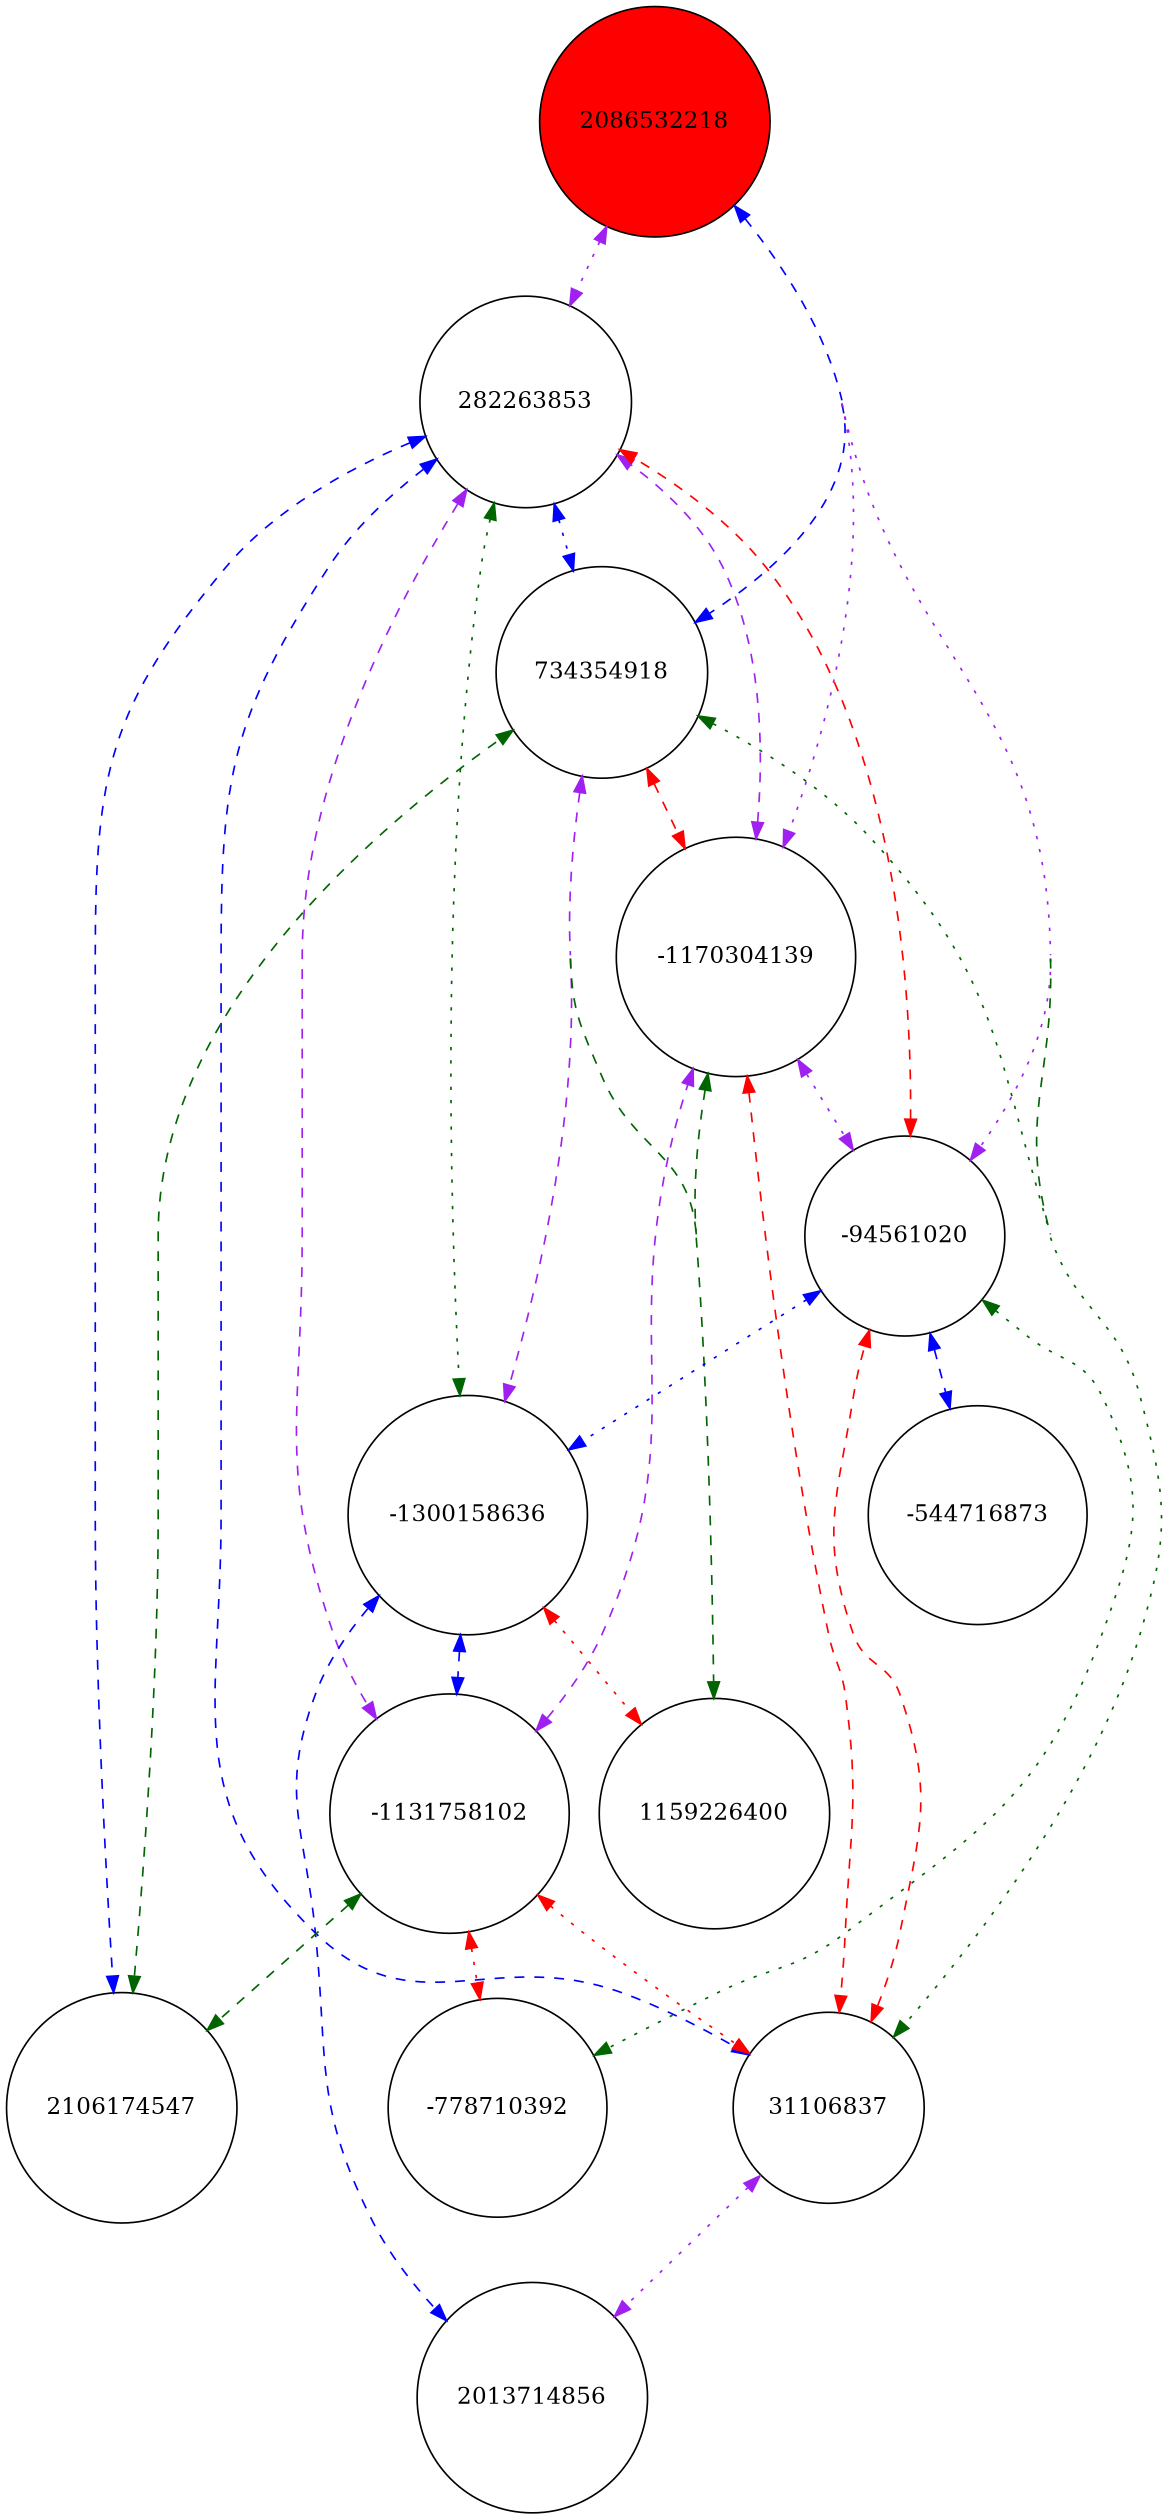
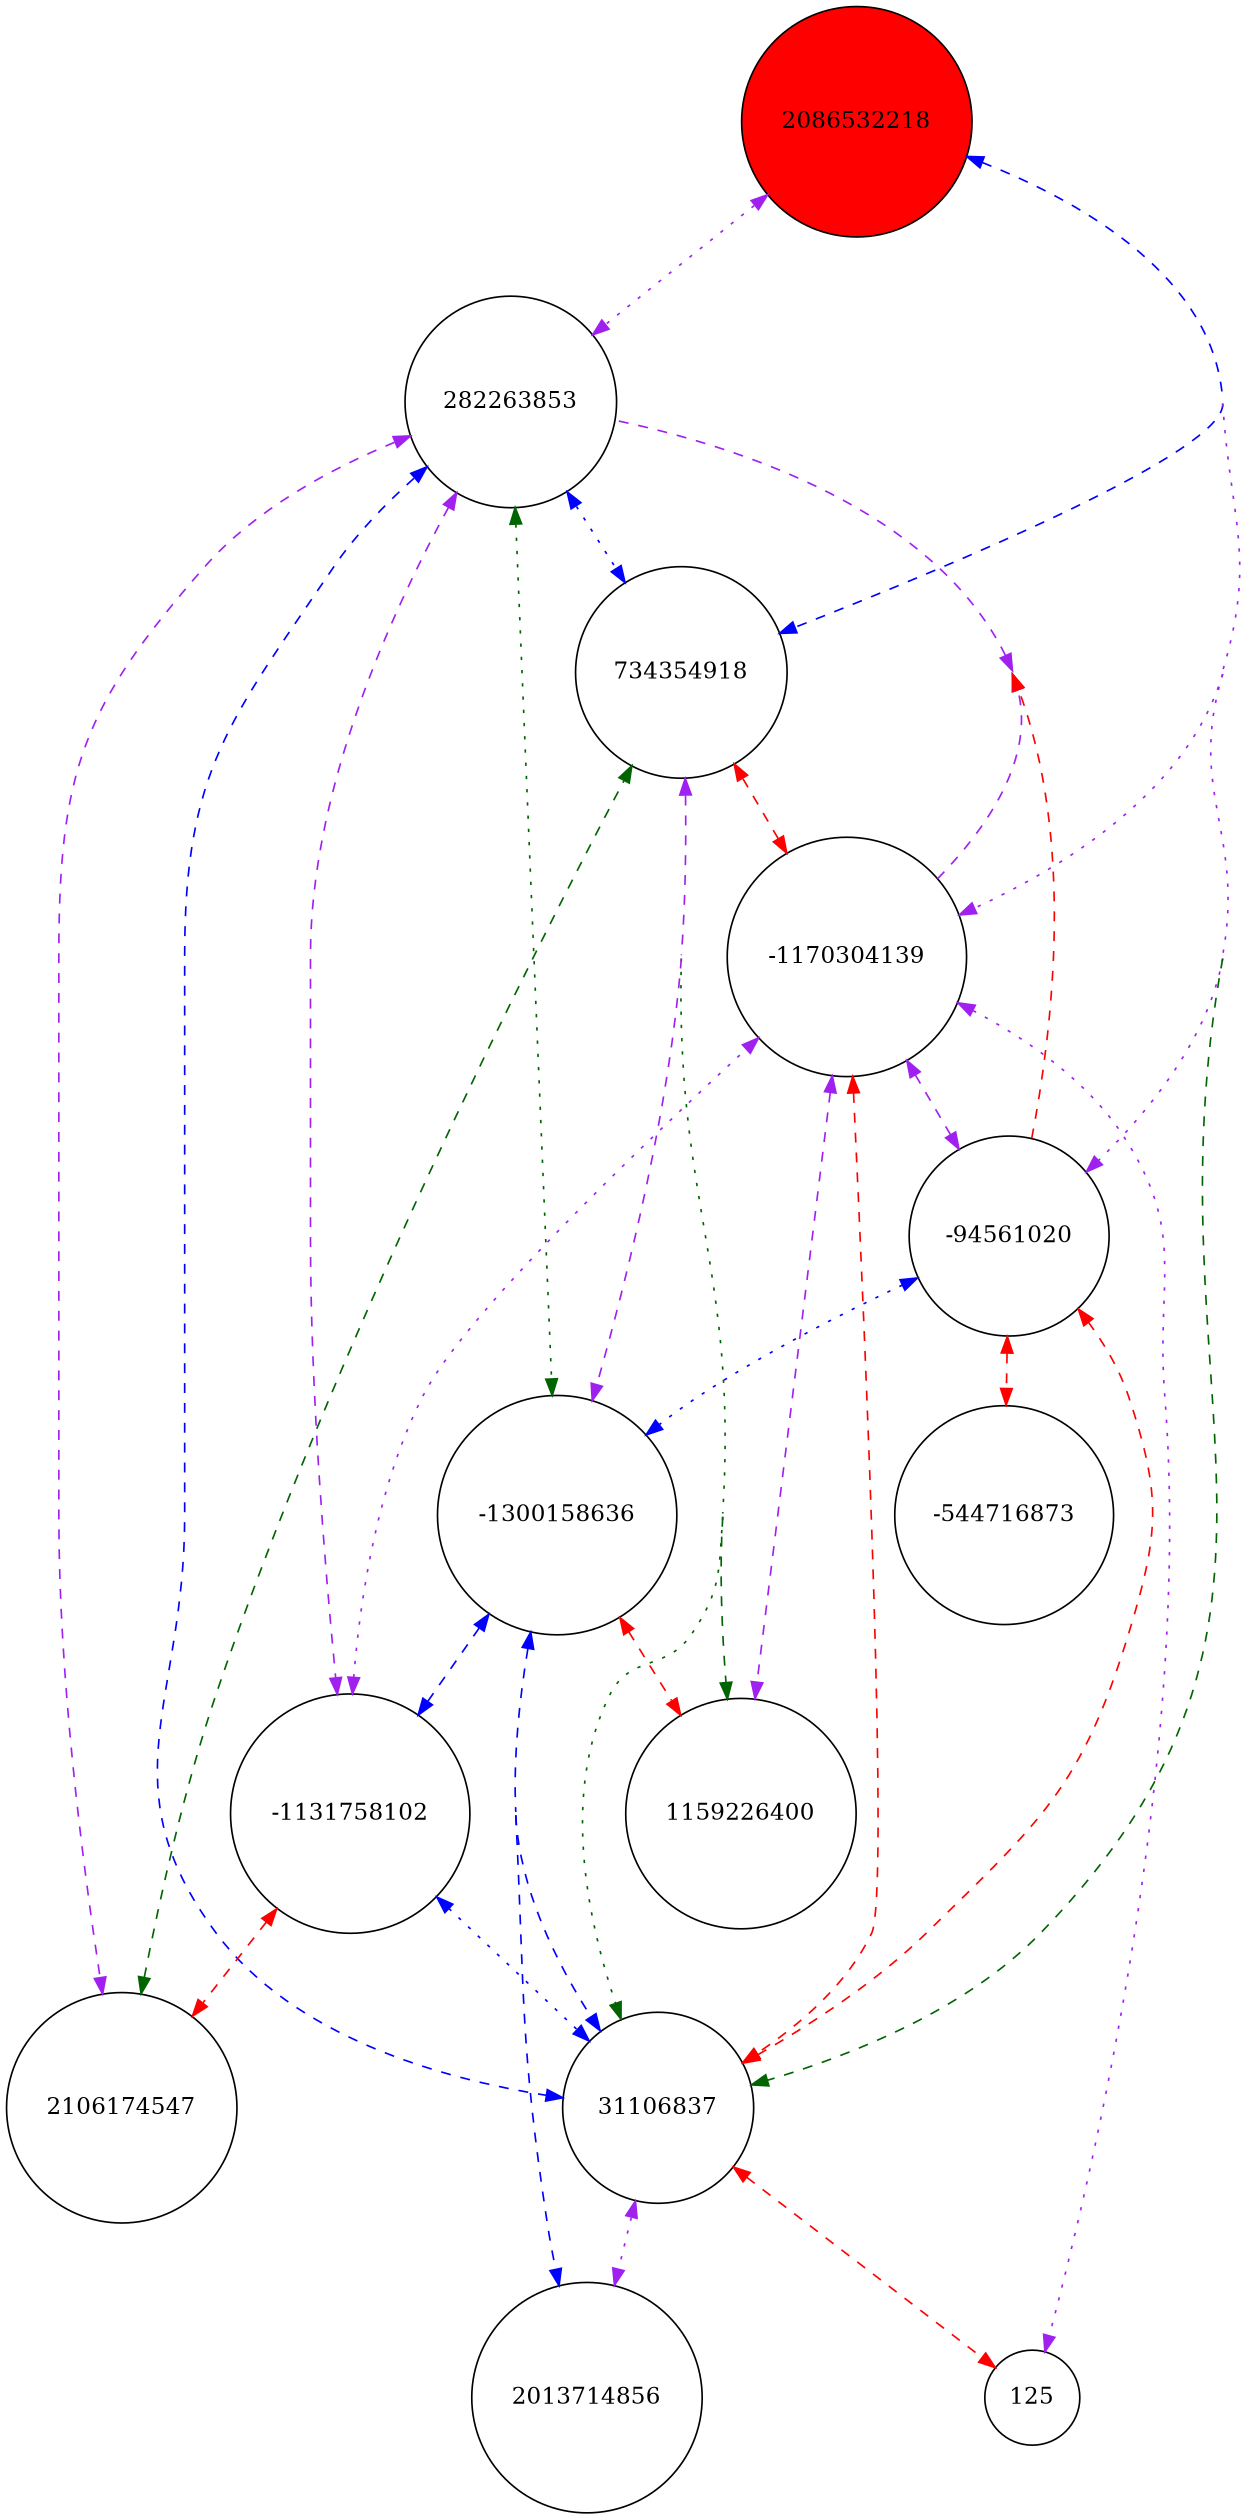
  digraph {
    concentrate=true
    node [fillcolor=white shape=circle style=filled]
    edge [dir=both style=dashed]
    2086532218 [fillcolor=red]
    282263853
    734354918
    -1170304139
    -94561020
    31106837
    -1300158636
    -1131758102
    2106174547
    1159226400
-   -778710392
+   125
    -544716873
    2013714856
    2086532218 -> 282263853 [color=purple style=dotted]
    2086532218 -> 734354918 [color=blue]
    2086532218 -> -1170304139 [color=purple style=dotted]
    2086532218 -> -94561020 [color=purple style=dotted]
    2086532218 -> 31106837 [color=darkgreen]
    282263853 -> 734354918 [color=blue style=dotted]
    282263853 -> 31106837 [color=blue]
    282263853 -> -1300158636 [color=darkgreen style=dotted]
    282263853 -> -1131758102 [color=purple]
-   282263853 -> 2106174547 [color=blue]
+   282263853 -> 2106174547 [color=purple]
    734354918 -> 282263853 [style=""]
    734354918 -> 282263853 [style=""]
    734354918 -> -1170304139 [color=red]
    734354918 -> -1170304139 [style=""]
    734354918 -> 31106837 [color=darkgreen style=dotted]
    734354918 -> 31106837 [style=""]
    734354918 -> -1300158636 [color=purple]
    734354918 -> -1300158636 [style=""]
    734354918 -> 1159226400 [color=darkgreen]
    734354918 -> 1159226400 [style=""]
    -1170304139 -> 282263853 [color=purple]
-   -1170304139 -> -94561020 [color=purple style=dotted]
+   -1170304139 -> -94561020 [color=purple]
    -1170304139 -> 31106837 [color=red]
-   -1170304139 -> 1159226400 [color=darkgreen]
+   -1170304139 -> 1159226400 [color=purple]
+   -1170304139 -> 125 [color=purple style=dotted]
    -94561020 -> 282263853 [color=red]
    -94561020 -> -1300158636 [color=blue style=dotted]
-   -94561020 -> -778710392 [color=darkgreen style=dotted]
-   -94561020 -> -544716873 [color=blue]
+   -94561020 -> -544716873 [color=red]
    31106837 -> 282263853 [style=""]
    31106837 -> 282263853 [style=""]
    31106837 -> -1170304139 [style=""]
    31106837 -> -1170304139 [style=""]
    31106837 -> -94561020 [color=red]
    31106837 -> -94561020 [style=""]
+   31106837 -> 125 [color=red]
+   31106837 -> 125 [style=""]
    31106837 -> 2013714856 [color=purple style=dotted]
    31106837 -> 2013714856 [style=""]
    -1300158636 -> 282263853 [style=""]
+   -1300158636 -> 31106837 [color=blue]
    -1300158636 -> -1131758102 [color=blue]
-   -1300158636 -> 1159226400 [color=red style=dotted]
+   -1300158636 -> 1159226400 [color=red]
    -1300158636 -> 2013714856 [color=blue]
    -1131758102 -> 282263853 [style=""]
-   -1131758102 -> -1170304139 [color=purple]
-   -1131758102 -> 31106837 [color=red style=dotted]
-   -1131758102 -> 2106174547 [color=darkgreen]
-   -1131758102 -> -778710392 [color=red style=dotted]
+   -1131758102 -> -1170304139 [color=purple style=dotted]
+   -1131758102 -> 31106837 [color=blue style=dotted]
+   -1131758102 -> 2106174547 [color=red]
    2106174547 -> 734354918 [color=darkgreen]
  }
